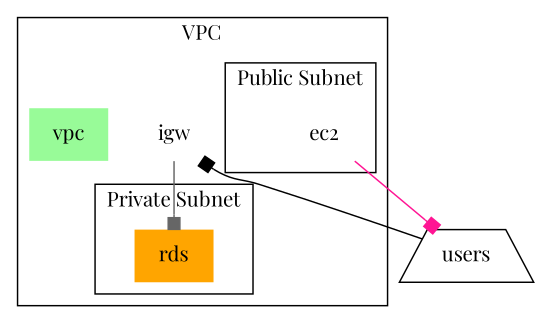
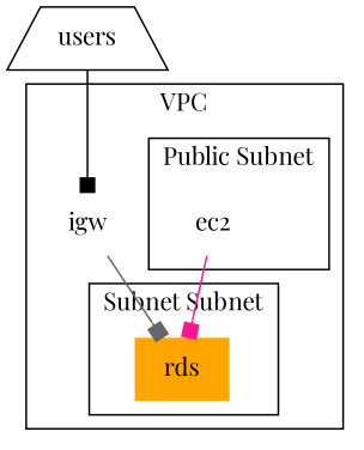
  digraph {
    fontname="Playfair Display"
    node [fillcolor=white fontname="Playfair Display" shape=none style=filled]
    edge [arrowhead=box fontname="Playfair Display"]
    ec2
    rds [fillcolor=orange]
    igw
-   vpc [fillcolor=palegreen]
    users [shape=trapezium]
    subgraph cluster_1 {
      label=VPC
      igw
-     vpc
      subgraph cluster_2 {
        label="Public Subnet"
        ec2
      }
      subgraph cluster_3 {
-       label="Private Subnet"
+       label="Subnet Subnet"
        rds
      }
    }
-   ec2 -> users [color=deeppink]
+   ec2 -> rds [color=deeppink]
    igw -> rds [color=gray40]
    users -> igw [color=black]
  }
